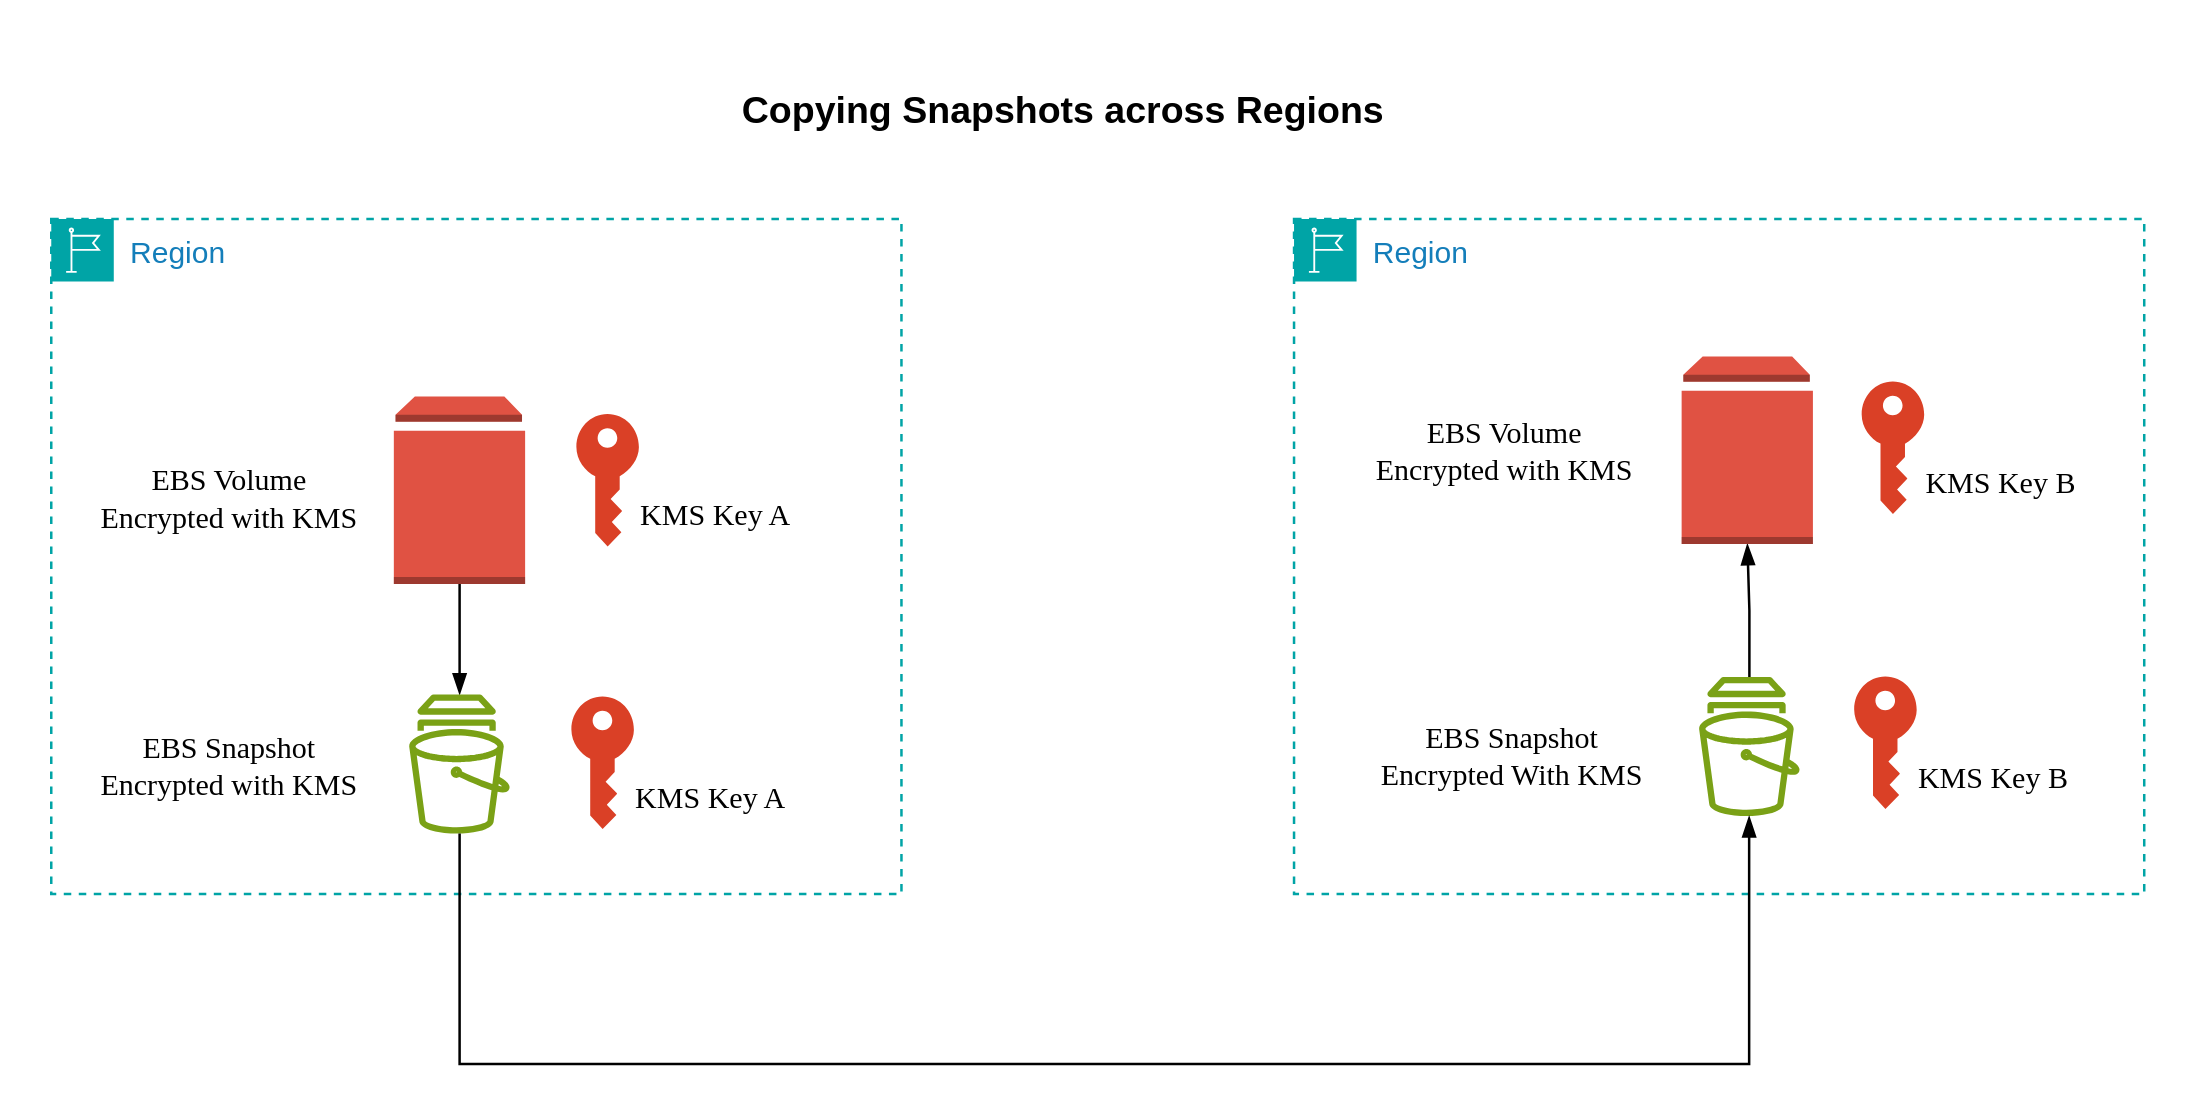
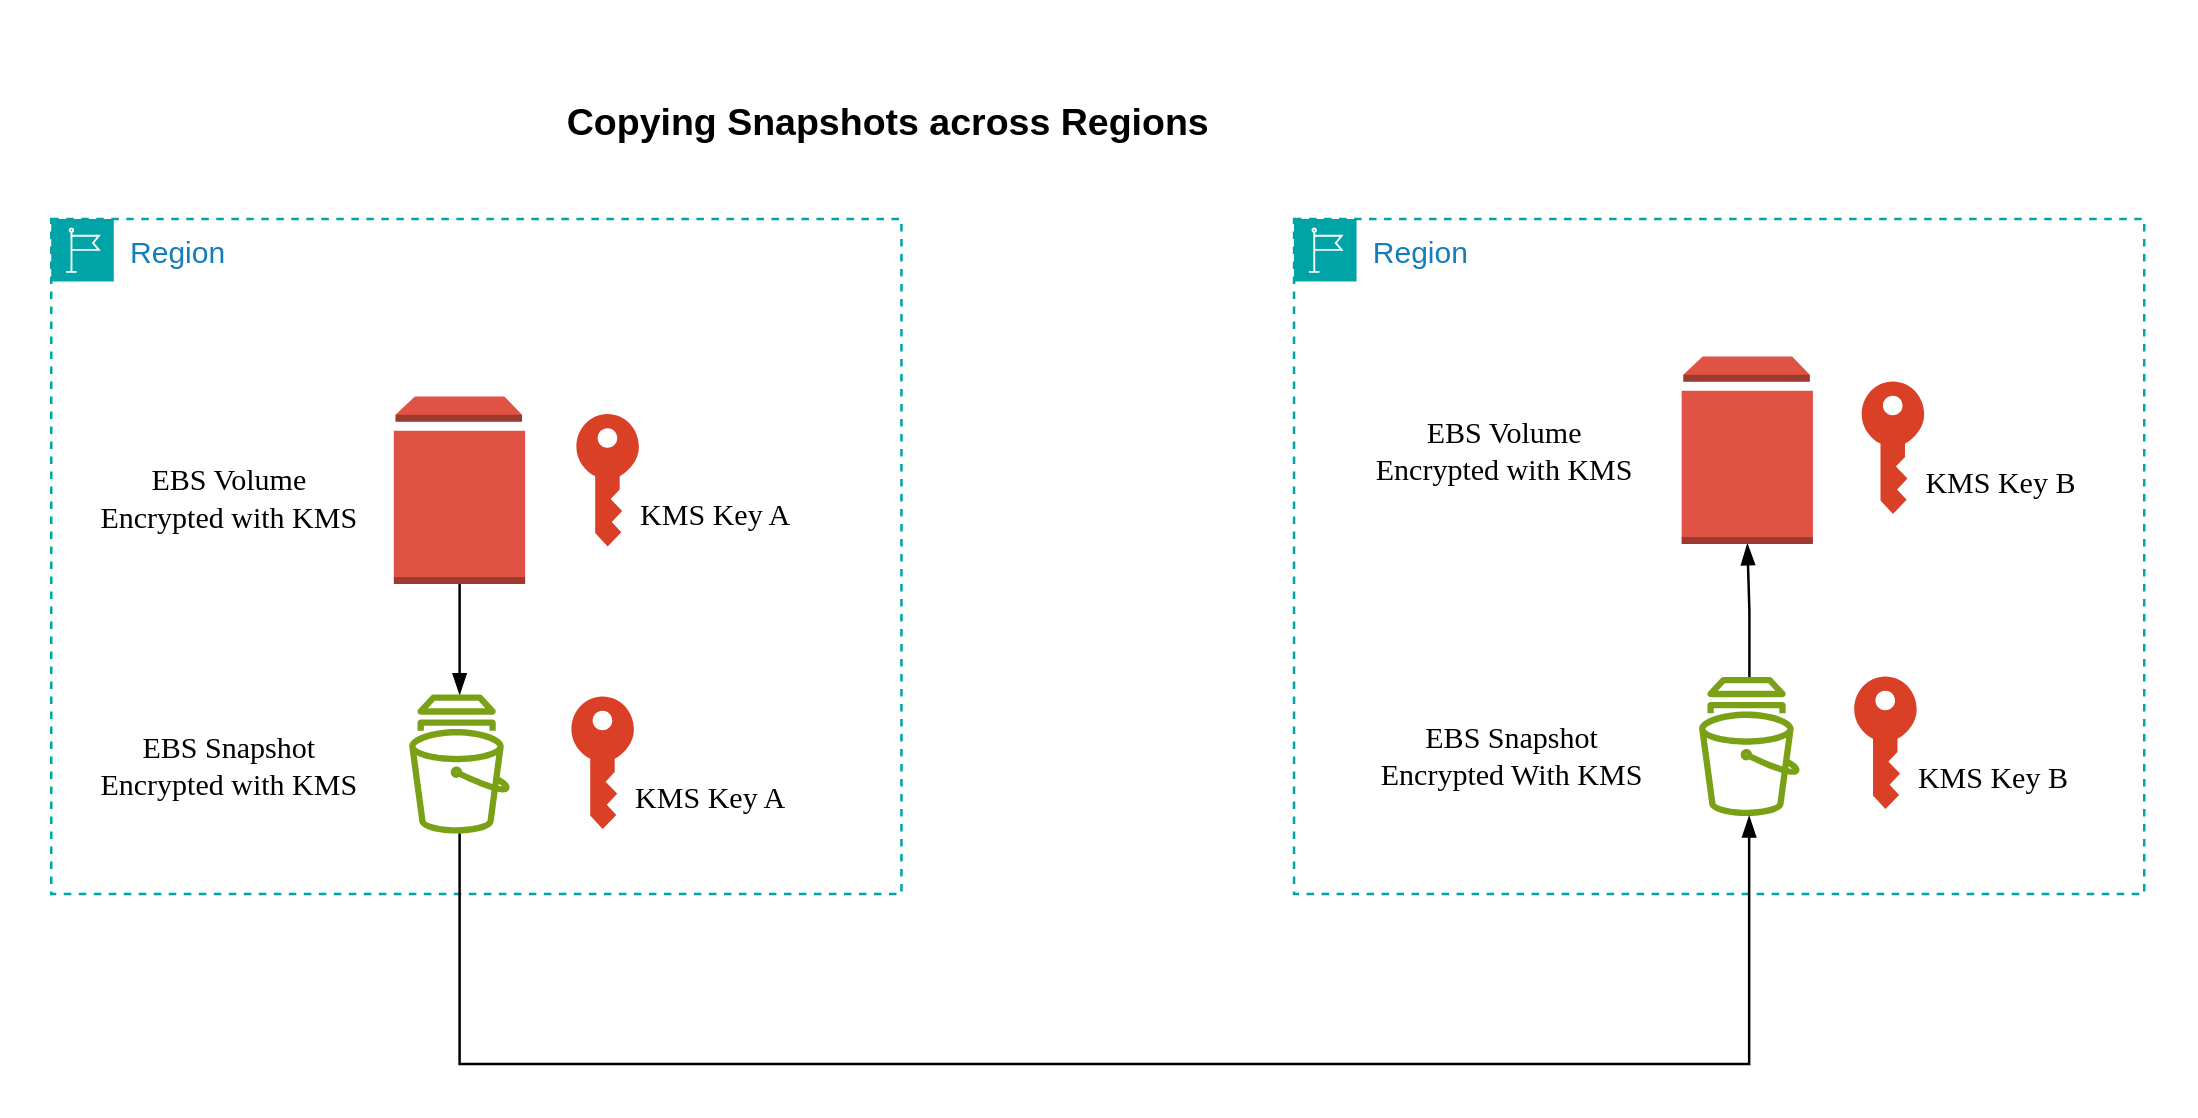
  <mxCell id="0" />
  <mxCell id="1" parent="0" />
  <mxCell id="2" value="Region" style="points=[[0,0],[0.25,0],[0.5,0],[0.75,0],[1,0],[1,0.25],[1,0.5],[1,0.75],[1,1],[0.75,1],[0.5,1],[0.25,1],[0,1],[0,0.75],[0,0.5],[0,0.25]];outlineConnect=0;gradientColor=none;html=1;whiteSpace=wrap;fontSize=12;fontStyle=0;container=1;pointerEvents=0;collapsible=0;recursiveResize=0;shape=mxgraph.aws4.group;grIcon=mxgraph.aws4.group_region;strokeColor=#00A4A6;fillColor=none;verticalAlign=top;align=left;spacingLeft=30;fontColor=#147EBA;dashed=1;" vertex="1" parent="1"><mxGeometry x="20" y="87" width="340" height="270" as="geometry" /></mxCell>
  <mxCell id="3" style="edgeStyle=orthogonalEdgeStyle;rounded=0;orthogonalLoop=1;jettySize=auto;html=1;endArrow=blockThin;endFill=1;" edge="1" parent="2" source="4" target="5"><mxGeometry relative="1" as="geometry"><Array as="points"><mxPoint x="163" y="162" /><mxPoint x="163" y="162" /></Array></mxGeometry></mxCell>
  <mxCell id="4" value="" style="outlineConnect=0;dashed=0;verticalLabelPosition=bottom;verticalAlign=top;align=center;html=1;shape=mxgraph.aws3.volume;fillColor=#E05243;gradientColor=none;" vertex="1" parent="2"><mxGeometry x="137" y="71" width="52.5" height="75" as="geometry" /></mxCell>
  <mxCell id="5" value="" style="sketch=0;outlineConnect=0;fontColor=#232F3E;gradientColor=none;fillColor=#7AA116;strokeColor=none;dashed=0;verticalLabelPosition=bottom;verticalAlign=top;align=center;html=1;fontSize=12;fontStyle=0;aspect=fixed;pointerEvents=1;shape=mxgraph.aws4.snapshot;" vertex="1" parent="2"><mxGeometry x="143.15" y="190" width="40.21" height="56" as="geometry" /></mxCell>
  <mxCell id="6" value="EBS Volume&lt;br&gt;Encrypted with KMS" style="text;html=1;strokeColor=none;fillColor=none;align=center;verticalAlign=middle;whiteSpace=wrap;rounded=0;fontFamily=Verdana;" vertex="1" parent="2"><mxGeometry x="6" y="84" width="131" height="55" as="geometry" /></mxCell>
  <mxCell id="7" value="EBS Snapshot&lt;br&gt;Encrypted with KMS" style="text;html=1;strokeColor=none;fillColor=none;align=center;verticalAlign=middle;whiteSpace=wrap;rounded=0;fontFamily=Verdana;" vertex="1" parent="2"><mxGeometry x="6" y="191" width="131" height="55" as="geometry" /></mxCell>
  <mxCell id="8" value="" style="sketch=0;pointerEvents=1;shadow=0;dashed=0;html=1;strokeColor=none;labelPosition=center;verticalLabelPosition=bottom;verticalAlign=top;outlineConnect=0;align=center;shape=mxgraph.office.security.key_permissions;fillColor=#DA4026;" vertex="1" parent="2"><mxGeometry x="210" y="78" width="25" height="53" as="geometry" /></mxCell>
  <mxCell id="9" value="KMS Key A" style="text;html=1;strokeColor=none;fillColor=none;align=center;verticalAlign=middle;whiteSpace=wrap;rounded=0;fontFamily=Verdana;" vertex="1" parent="2"><mxGeometry x="222" y="104" width="88" height="30" as="geometry" /></mxCell>
  <mxCell id="10" value="" style="sketch=0;pointerEvents=1;shadow=0;dashed=0;html=1;strokeColor=none;labelPosition=center;verticalLabelPosition=bottom;verticalAlign=top;outlineConnect=0;align=center;shape=mxgraph.office.security.key_permissions;fillColor=#DA4026;" vertex="1" parent="2"><mxGeometry x="208" y="191" width="25" height="53" as="geometry" /></mxCell>
  <mxCell id="11" value="KMS Key A" style="text;html=1;strokeColor=none;fillColor=none;align=center;verticalAlign=middle;whiteSpace=wrap;rounded=0;fontFamily=Verdana;" vertex="1" parent="2"><mxGeometry x="220" y="217" width="88" height="30" as="geometry" /></mxCell>
  <mxCell id="12" value="Region" style="points=[[0,0],[0.25,0],[0.5,0],[0.75,0],[1,0],[1,0.25],[1,0.5],[1,0.75],[1,1],[0.75,1],[0.5,1],[0.25,1],[0,1],[0,0.75],[0,0.5],[0,0.25]];outlineConnect=0;gradientColor=none;html=1;whiteSpace=wrap;fontSize=12;fontStyle=0;container=1;pointerEvents=0;collapsible=0;recursiveResize=0;shape=mxgraph.aws4.group;grIcon=mxgraph.aws4.group_region;strokeColor=#00A4A6;fillColor=none;verticalAlign=top;align=left;spacingLeft=30;fontColor=#147EBA;dashed=1;" vertex="1" parent="1"><mxGeometry x="517" y="87" width="340" height="270" as="geometry" /></mxCell>
  <mxCell id="13" style="edgeStyle=orthogonalEdgeStyle;rounded=0;orthogonalLoop=1;jettySize=auto;html=1;endArrow=blockThin;endFill=1;" edge="1" parent="12" source="14" target="15"><mxGeometry relative="1" as="geometry" /></mxCell>
  <mxCell id="14" value="" style="sketch=0;outlineConnect=0;fontColor=#232F3E;gradientColor=none;fillColor=#7AA116;strokeColor=none;dashed=0;verticalLabelPosition=bottom;verticalAlign=top;align=center;html=1;fontSize=12;fontStyle=0;aspect=fixed;pointerEvents=1;shape=mxgraph.aws4.snapshot;" vertex="1" parent="12"><mxGeometry x="162" y="183" width="40.21" height="56" as="geometry" /></mxCell>
  <mxCell id="15" value="" style="outlineConnect=0;dashed=0;verticalLabelPosition=bottom;verticalAlign=top;align=center;html=1;shape=mxgraph.aws3.volume;fillColor=#E05243;gradientColor=none;" vertex="1" parent="12"><mxGeometry x="155" y="55" width="52.5" height="75" as="geometry" /></mxCell>
  <mxCell id="16" value="EBS Volume&lt;br&gt;Encrypted with KMS" style="text;html=1;strokeColor=none;fillColor=none;align=center;verticalAlign=middle;whiteSpace=wrap;rounded=0;fontFamily=Verdana;" vertex="1" parent="12"><mxGeometry x="19" y="65" width="131" height="55" as="geometry" /></mxCell>
  <mxCell id="17" value="EBS Snapshot&lt;br&gt;Encrypted With KMS" style="text;html=1;strokeColor=none;fillColor=none;align=center;verticalAlign=middle;whiteSpace=wrap;rounded=0;fontFamily=Verdana;" vertex="1" parent="12"><mxGeometry x="22" y="187" width="131" height="55" as="geometry" /></mxCell>
  <mxCell id="18" value="" style="sketch=0;pointerEvents=1;shadow=0;dashed=0;html=1;strokeColor=none;labelPosition=center;verticalLabelPosition=bottom;verticalAlign=top;outlineConnect=0;align=center;shape=mxgraph.office.security.key_permissions;fillColor=#DA4026;" vertex="1" parent="12"><mxGeometry x="227" y="65" width="25" height="53" as="geometry" /></mxCell>
  <mxCell id="19" value="KMS Key B" style="text;html=1;strokeColor=none;fillColor=none;align=center;verticalAlign=middle;whiteSpace=wrap;rounded=0;fontFamily=Verdana;" vertex="1" parent="12"><mxGeometry x="239" y="91" width="88" height="30" as="geometry" /></mxCell>
  <mxCell id="20" value="" style="sketch=0;pointerEvents=1;shadow=0;dashed=0;html=1;strokeColor=none;labelPosition=center;verticalLabelPosition=bottom;verticalAlign=top;outlineConnect=0;align=center;shape=mxgraph.office.security.key_permissions;fillColor=#DA4026;" vertex="1" parent="12"><mxGeometry x="224" y="183" width="25" height="53" as="geometry" /></mxCell>
  <mxCell id="21" value="KMS Key B" style="text;html=1;strokeColor=none;fillColor=none;align=center;verticalAlign=middle;whiteSpace=wrap;rounded=0;fontFamily=Verdana;" vertex="1" parent="12"><mxGeometry x="236" y="209" width="88" height="30" as="geometry" /></mxCell>
  <mxCell id="22" style="edgeStyle=orthogonalEdgeStyle;rounded=0;orthogonalLoop=1;jettySize=auto;html=1;endArrow=blockThin;endFill=1;" edge="1" parent="1" source="5" target="14"><mxGeometry relative="1" as="geometry"><Array as="points"><mxPoint x="183" y="425" /><mxPoint x="699" y="425" /></Array></mxGeometry></mxCell>
- <mxCell id="23" value="Copying Snapshots across Regions" style="text;html=1;strokeColor=none;fillColor=none;align=center;verticalAlign=middle;whiteSpace=wrap;rounded=0;fontSize=15;fontStyle=1" vertex="1" parent="1"><mxGeometry x="281" y="20" width="288" height="46" as="geometry" /></mxCell>
+ <mxCell id="23" value="Copying Snapshots across Regions" style="text;html=1;strokeColor=none;fillColor=none;align=center;verticalAlign=middle;whiteSpace=wrap;rounded=0;fontSize=15;fontStyle=1" vertex="1" parent="1"><mxGeometry x="211" y="25" width="288" height="46" as="geometry" /></mxCell>
